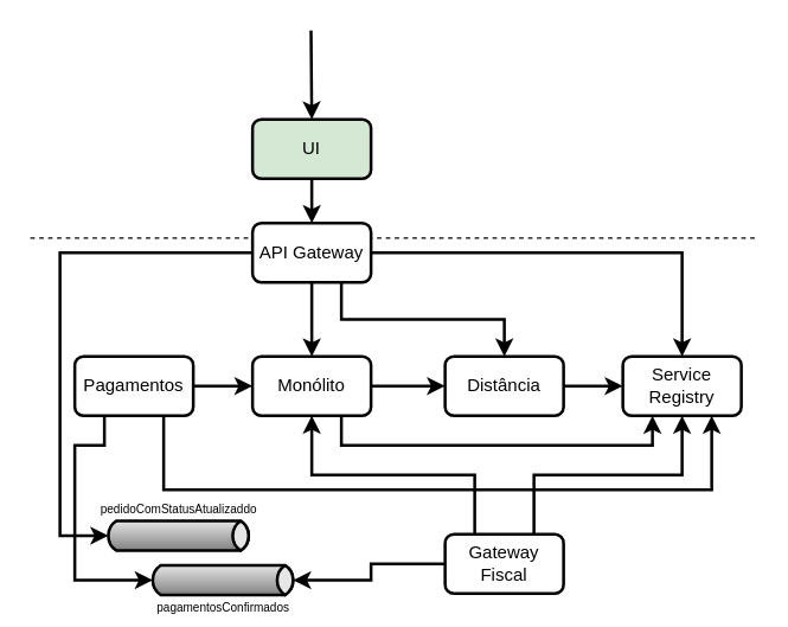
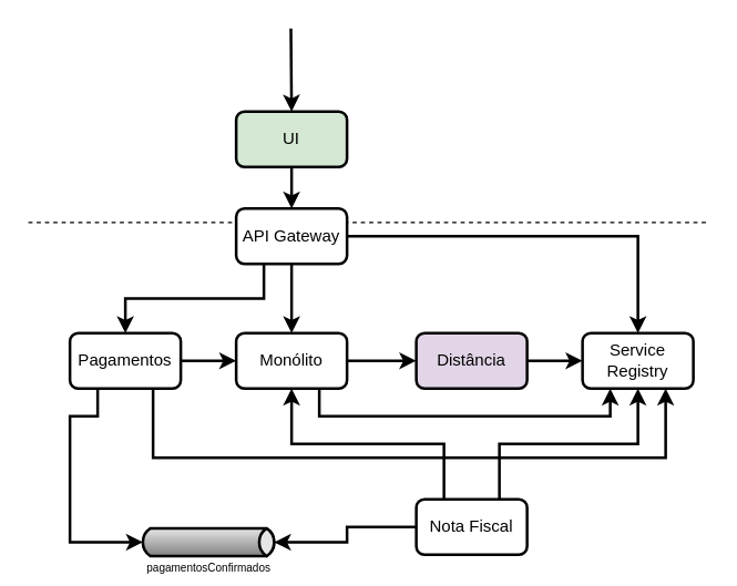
  <mxCell id="0" />
  <mxCell id="1" parent="0" />
  <mxCell id="2" value="" style="endArrow=none;dashed=1;html=1;" parent="1" edge="1"><mxGeometry width="50" height="50" relative="1" as="geometry"><mxPoint x="20" y="160" as="sourcePoint" /><mxPoint x="510" y="160" as="targetPoint" /></mxGeometry></mxCell>
  <mxCell id="3" style="edgeStyle=orthogonalEdgeStyle;rounded=0;orthogonalLoop=1;jettySize=auto;html=1;exitX=0.5;exitY=1;exitDx=0;exitDy=0;entryX=0.5;entryY=0;entryDx=0;entryDy=0;strokeWidth=2;" parent="1" source="4" target="10" edge="1"><mxGeometry relative="1" as="geometry" /></mxCell>
  <mxCell id="4" value="UI" style="rounded=1;whiteSpace=wrap;html=1;strokeWidth=2;fillColor=#d5e8d4;" parent="1" vertex="1"><mxGeometry x="170" y="80" width="80" height="40" as="geometry" /></mxCell>
+ <mxCell id="5" style="edgeStyle=orthogonalEdgeStyle;rounded=0;orthogonalLoop=1;jettySize=auto;html=1;exitX=0.25;exitY=1;exitDx=0;exitDy=0;strokeWidth=2;" parent="1" source="10" target="17" edge="1"><mxGeometry relative="1" as="geometry" /></mxCell>
  <mxCell id="6" style="edgeStyle=orthogonalEdgeStyle;rounded=0;orthogonalLoop=1;jettySize=auto;html=1;exitX=0.5;exitY=1;exitDx=0;exitDy=0;entryX=0.5;entryY=0;entryDx=0;entryDy=0;strokeWidth=2;" parent="1" source="10" target="13" edge="1"><mxGeometry relative="1" as="geometry" /></mxCell>
- <mxCell id="7" style="edgeStyle=orthogonalEdgeStyle;rounded=0;orthogonalLoop=1;jettySize=auto;html=1;exitX=0.75;exitY=1;exitDx=0;exitDy=0;strokeWidth=2;" parent="1" source="10" target="19" edge="1"><mxGeometry relative="1" as="geometry" /></mxCell>
- <mxCell id="8" style="edgeStyle=orthogonalEdgeStyle;rounded=0;orthogonalLoop=1;jettySize=auto;html=1;exitX=0;exitY=0.5;exitDx=0;exitDy=0;entryX=0;entryY=0.5;entryDx=2.7;entryDy=0;entryPerimeter=0;strokeColor=#000000;strokeWidth=2;" parent="1" source="10" target="24" edge="1"><mxGeometry relative="1" as="geometry"><Array as="points"><mxPoint x="40" y="170" /><mxPoint x="40" y="361" /></Array></mxGeometry></mxCell>
  <mxCell id="9" style="edgeStyle=orthogonalEdgeStyle;rounded=0;orthogonalLoop=1;jettySize=auto;html=1;exitX=1;exitY=0.5;exitDx=0;exitDy=0;entryX=0.5;entryY=0;entryDx=0;entryDy=0;strokeWidth=2;" edge="1" parent="1" source="10" target="27"><mxGeometry relative="1" as="geometry" /></mxCell>
  <mxCell id="10" value="API Gateway" style="rounded=1;whiteSpace=wrap;html=1;strokeWidth=2;" parent="1" vertex="1"><mxGeometry x="170" y="150" width="80" height="40" as="geometry" /></mxCell>
  <mxCell id="11" style="edgeStyle=orthogonalEdgeStyle;rounded=0;orthogonalLoop=1;jettySize=auto;html=1;exitX=1;exitY=0.5;exitDx=0;exitDy=0;entryX=0;entryY=0.5;entryDx=0;entryDy=0;fontSize=10;strokeWidth=2;" parent="1" source="13" target="19" edge="1"><mxGeometry relative="1" as="geometry" /></mxCell>
  <mxCell id="12" style="edgeStyle=orthogonalEdgeStyle;rounded=0;orthogonalLoop=1;jettySize=auto;html=1;exitX=0.75;exitY=1;exitDx=0;exitDy=0;entryX=0.25;entryY=1;entryDx=0;entryDy=0;strokeWidth=2;" edge="1" parent="1" source="13" target="27"><mxGeometry relative="1" as="geometry" /></mxCell>
  <mxCell id="13" value="Monólito" style="rounded=1;whiteSpace=wrap;html=1;strokeWidth=2;" parent="1" vertex="1"><mxGeometry x="170" y="240" width="80" height="40" as="geometry" /></mxCell>
  <mxCell id="14" style="edgeStyle=orthogonalEdgeStyle;rounded=0;orthogonalLoop=1;jettySize=auto;html=1;exitX=1;exitY=0.5;exitDx=0;exitDy=0;entryX=0;entryY=0.5;entryDx=0;entryDy=0;fontSize=10;strokeWidth=2;" parent="1" source="17" target="13" edge="1"><mxGeometry relative="1" as="geometry" /></mxCell>
  <mxCell id="15" style="edgeStyle=orthogonalEdgeStyle;rounded=0;orthogonalLoop=1;jettySize=auto;html=1;exitX=0.25;exitY=1;exitDx=0;exitDy=0;entryX=0;entryY=0.5;entryDx=2.7;entryDy=0;entryPerimeter=0;strokeColor=#000000;strokeWidth=2;" parent="1" source="17" target="25" edge="1"><mxGeometry relative="1" as="geometry"><Array as="points"><mxPoint x="70" y="300" /><mxPoint x="50" y="300" /><mxPoint x="50" y="391" /></Array></mxGeometry></mxCell>
  <mxCell id="16" style="edgeStyle=orthogonalEdgeStyle;rounded=0;orthogonalLoop=1;jettySize=auto;html=1;exitX=0.75;exitY=1;exitDx=0;exitDy=0;entryX=0.75;entryY=1;entryDx=0;entryDy=0;strokeWidth=2;" edge="1" parent="1" source="17" target="27"><mxGeometry relative="1" as="geometry"><Array as="points"><mxPoint x="110" y="330" /><mxPoint x="480" y="330" /></Array></mxGeometry></mxCell>
  <mxCell id="17" value="Pagamentos" style="rounded=1;whiteSpace=wrap;html=1;strokeWidth=2;" parent="1" vertex="1"><mxGeometry x="50" y="240" width="80" height="40" as="geometry" /></mxCell>
  <mxCell id="18" style="edgeStyle=orthogonalEdgeStyle;rounded=0;orthogonalLoop=1;jettySize=auto;html=1;exitX=1;exitY=0.5;exitDx=0;exitDy=0;entryX=0;entryY=0.5;entryDx=0;entryDy=0;strokeWidth=2;" edge="1" parent="1" source="19" target="27"><mxGeometry relative="1" as="geometry" /></mxCell>
- <mxCell id="19" value="Distância" style="rounded=1;whiteSpace=wrap;html=1;strokeWidth=2;" parent="1" vertex="1"><mxGeometry x="300" y="240" width="80" height="40" as="geometry" /></mxCell>
+ <mxCell id="19" value="Distância" style="rounded=1;whiteSpace=wrap;html=1;strokeWidth=2;fillColor=#e1d5e7;" parent="1" vertex="1"><mxGeometry x="300" y="240" width="80" height="40" as="geometry" /></mxCell>
  <mxCell id="20" style="edgeStyle=orthogonalEdgeStyle;rounded=0;orthogonalLoop=1;jettySize=auto;html=1;exitX=0;exitY=0.5;exitDx=0;exitDy=0;entryX=1;entryY=0.5;entryDx=-2.7;entryDy=0;entryPerimeter=0;strokeColor=#000000;strokeWidth=2;" parent="1" source="23" target="25" edge="1"><mxGeometry relative="1" as="geometry" /></mxCell>
  <mxCell id="21" style="edgeStyle=orthogonalEdgeStyle;rounded=0;orthogonalLoop=1;jettySize=auto;html=1;exitX=0.25;exitY=0;exitDx=0;exitDy=0;entryX=0.5;entryY=1;entryDx=0;entryDy=0;strokeColor=#000000;strokeWidth=2;" parent="1" source="23" target="13" edge="1"><mxGeometry relative="1" as="geometry" /></mxCell>
  <mxCell id="22" style="edgeStyle=orthogonalEdgeStyle;rounded=0;orthogonalLoop=1;jettySize=auto;html=1;exitX=0.75;exitY=0;exitDx=0;exitDy=0;entryX=0.5;entryY=1;entryDx=0;entryDy=0;strokeWidth=2;" edge="1" parent="1" source="23" target="27"><mxGeometry relative="1" as="geometry" /></mxCell>
- <mxCell id="23" value="Gateway Fiscal" style="rounded=1;whiteSpace=wrap;html=1;strokeWidth=2;" parent="1" vertex="1"><mxGeometry x="300" y="360" width="80" height="40" as="geometry" /></mxCell>
- <mxCell id="24" value="pedidoComStatusAtualizaddo" style="strokeWidth=2;outlineConnect=0;dashed=0;align=center;html=1;fontSize=8;shape=mxgraph.eip.messageChannel;verticalLabelPosition=top;labelBackgroundColor=#ffffff;verticalAlign=bottom;horizontal=1;labelPosition=center;" parent="1" vertex="1"><mxGeometry x="70" y="351" width="100" height="20" as="geometry" /></mxCell>
+ <mxCell id="23" value="Nota Fiscal" style="rounded=1;whiteSpace=wrap;html=1;strokeWidth=2;" parent="1" vertex="1"><mxGeometry x="300" y="360" width="80" height="40" as="geometry" /></mxCell>
  <mxCell id="25" value="pagamentosConfirmados" style="strokeWidth=2;outlineConnect=0;dashed=0;align=center;html=1;fontSize=8;shape=mxgraph.eip.messageChannel;verticalLabelPosition=bottom;labelBackgroundColor=#ffffff;verticalAlign=top;spacing=0;" parent="1" vertex="1"><mxGeometry x="100" y="381" width="100" height="20" as="geometry" /></mxCell>
  <mxCell id="26" value="" style="endArrow=classic;html=1;strokeWidth=2;" edge="1" parent="1"><mxGeometry width="50" height="50" relative="1" as="geometry"><mxPoint x="209.5" as="sourcePoint" y="20" /><mxPoint x="210" y="80" as="targetPoint" /></mxGeometry></mxCell>
  <mxCell id="27" value="Service&lt;br&gt;Registry" style="rounded=1;whiteSpace=wrap;html=1;strokeWidth=2;" vertex="1" parent="1"><mxGeometry x="420" y="240" width="80" height="40" as="geometry" /></mxCell>
